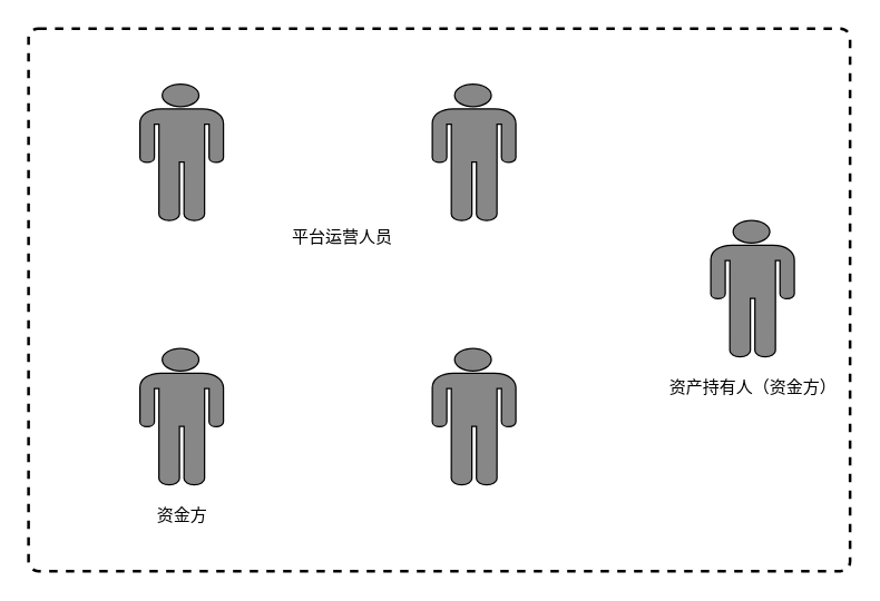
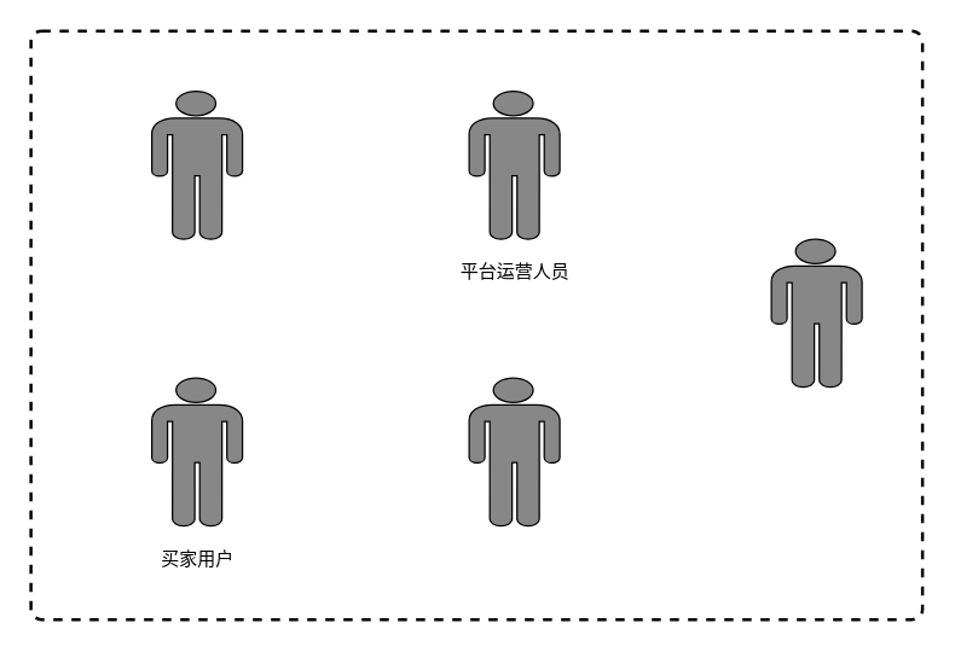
  <mxCell id="0" />
  <mxCell id="1" parent="0" />
  <mxCell id="2" value="" style="rounded=1;whiteSpace=wrap;html=1;absoluteArcSize=1;arcSize=14;strokeWidth=2;dashed=1;" vertex="1" parent="1"><mxGeometry x="20" y="20" width="590" height="390" as="geometry" /></mxCell>
  <mxCell id="3" value="" style="shape=mxgraph.signs.people.man_1;html=1;fillColor=#878787;strokeColor=#000000;verticalLabelPosition=bottom;verticalAlign=top;align=center;" vertex="1" parent="1"><mxGeometry x="100" y="60" width="60" height="98" as="geometry" /></mxCell>
  <mxCell id="4" value="" style="shape=mxgraph.signs.people.man_1;html=1;fillColor=#878787;strokeColor=#000000;verticalLabelPosition=bottom;verticalAlign=top;align=center;" vertex="1" parent="1"><mxGeometry x="310" y="60" width="60" height="98" as="geometry" /></mxCell>
- <mxCell id="5" value="平台运营人员" style="text;html=1;align=center;verticalAlign=middle;resizable=0;points=[];autosize=1;" vertex="1" parent="1"><mxGeometry x="200" y="160" width="90" height="20" as="geometry" /></mxCell>
+ <mxCell id="5" value="平台运营人员" style="text;html=1;align=center;verticalAlign=middle;resizable=0;points=[];autosize=1;" vertex="1" parent="1"><mxGeometry x="295" y="170" width="90" height="20" as="geometry" /></mxCell>
  <mxCell id="6" value="" style="shape=mxgraph.signs.people.man_1;html=1;fillColor=#878787;strokeColor=#000000;verticalLabelPosition=bottom;verticalAlign=top;align=center;" vertex="1" parent="1"><mxGeometry x="100" y="250" width="60" height="98" as="geometry" /></mxCell>
- <mxCell id="7" value="资金方" style="text;html=1;align=center;verticalAlign=middle;resizable=0;points=[];autosize=1;" vertex="1" parent="1"><mxGeometry x="100" y="360" width="60" height="20" as="geometry" /></mxCell>
+ <mxCell id="7" value="买家用户" style="text;html=1;align=center;verticalAlign=middle;resizable=0;points=[];autosize=1;" vertex="1" parent="1"><mxGeometry x="100" y="360" width="60" height="20" as="geometry" /></mxCell>
  <mxCell id="8" value="" style="shape=mxgraph.signs.people.man_1;html=1;fillColor=#878787;strokeColor=#000000;verticalLabelPosition=bottom;verticalAlign=top;align=center;" vertex="1" parent="1"><mxGeometry x="310" y="250" width="60" height="98" as="geometry" /></mxCell>
  <mxCell id="9" value="" style="shape=mxgraph.signs.people.man_1;html=1;fillColor=#878787;strokeColor=#000000;verticalLabelPosition=bottom;verticalAlign=top;align=center;" vertex="1" parent="1"><mxGeometry x="510" y="158" width="60" height="98" as="geometry" /></mxCell>
- <mxCell id="10" value="资产持有人（资金方）" style="text;html=1;align=center;verticalAlign=middle;resizable=0;points=[];autosize=1;" vertex="1" parent="1"><mxGeometry x="470" y="268" width="140" height="20" as="geometry" /></mxCell>
